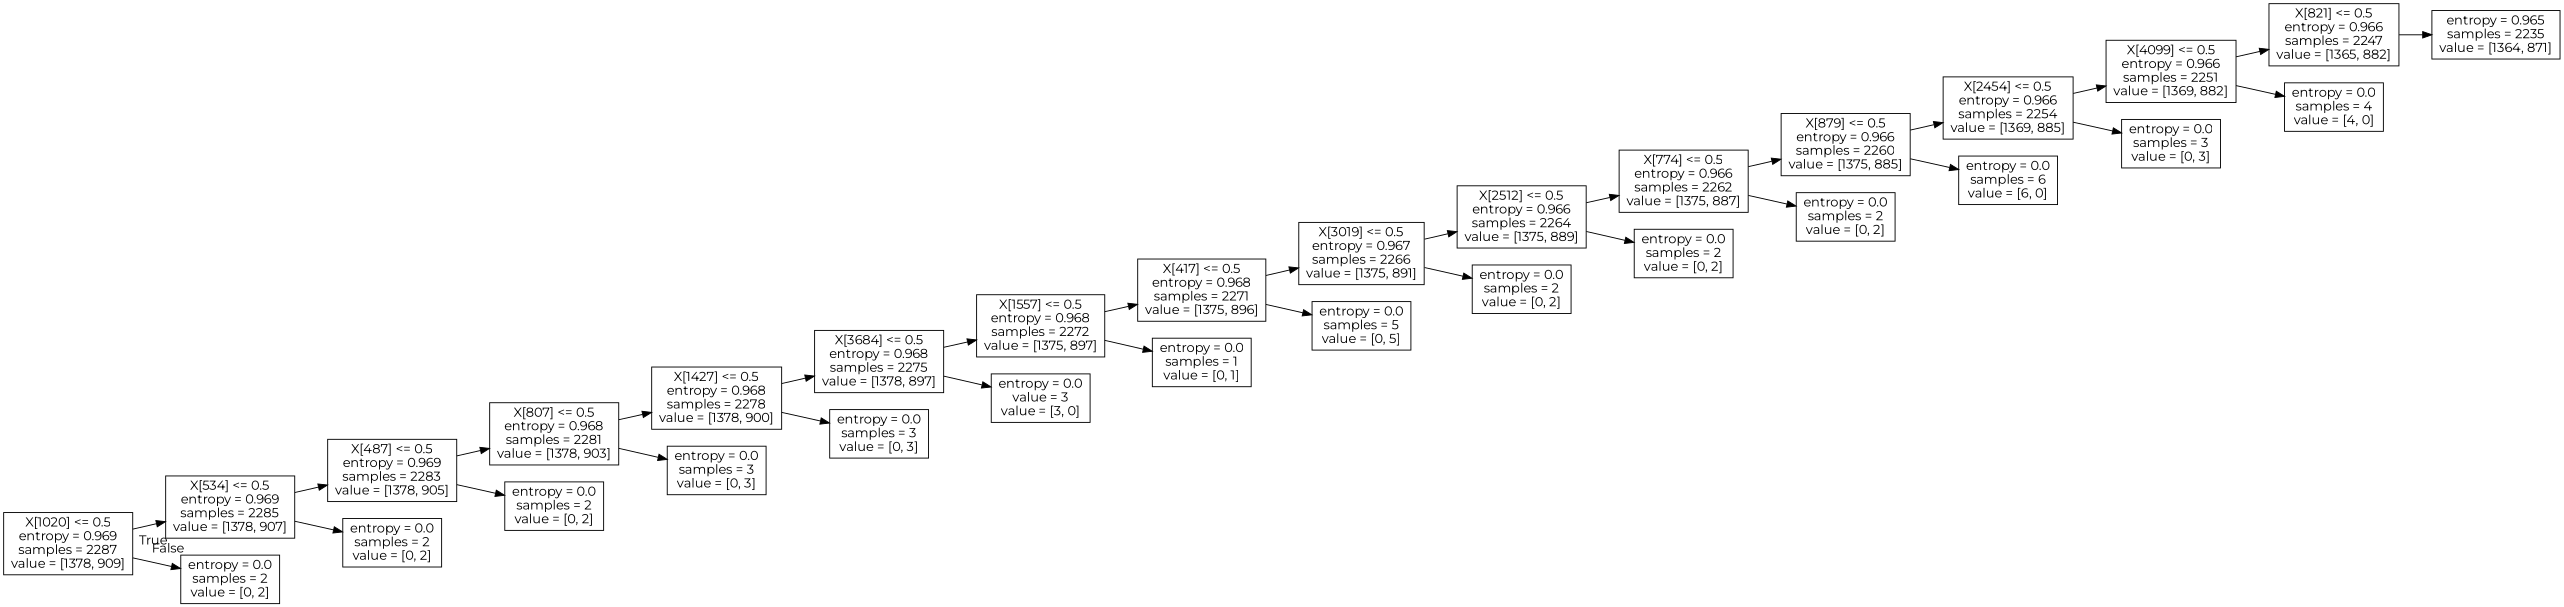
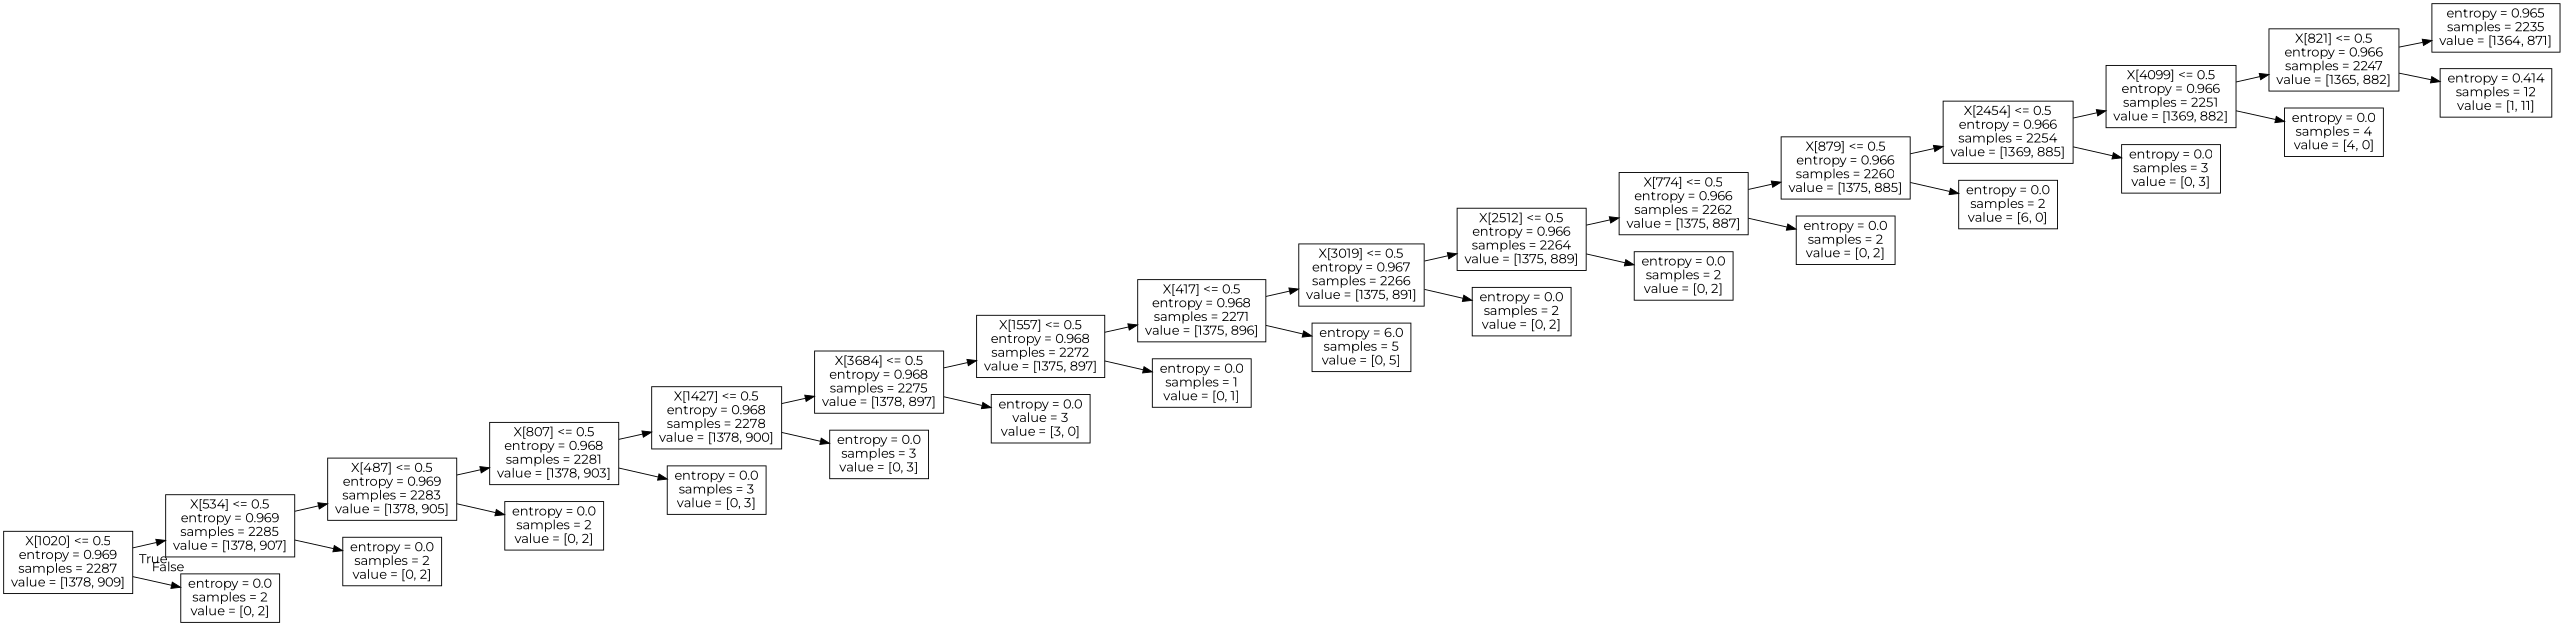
  digraph {
    fontname=Montserrat
    rankdir=LR
    node [fontname=Montserrat shape=box]
    edge [fontname=Montserrat]
    n1 [label="X[1020] <= 0.5\nentropy = 0.969\nsamples = 2287\nvalue = [1378, 909]"]
    n2 [label="X[534] <= 0.5\nentropy = 0.969\nsamples = 2285\nvalue = [1378, 907]"]
    n3 [label="entropy = 0.0\nsamples = 2\nvalue = [0, 2]"]
    n4 [label="X[487] <= 0.5\nentropy = 0.969\nsamples = 2283\nvalue = [1378, 905]"]
    n5 [label="entropy = 0.0\nsamples = 2\nvalue = [0, 2]"]
    n6 [label="X[807] <= 0.5\nentropy = 0.968\nsamples = 2281\nvalue = [1378, 903]"]
    n7 [label="entropy = 0.0\nsamples = 2\nvalue = [0, 2]"]
    n8 [label="X[1427] <= 0.5\nentropy = 0.968\nsamples = 2278\nvalue = [1378, 900]"]
    n9 [label="entropy = 0.0\nsamples = 3\nvalue = [0, 3]"]
    n10 [label="X[3684] <= 0.5\nentropy = 0.968\nsamples = 2275\nvalue = [1378, 897]"]
    n11 [label="entropy = 0.0\nsamples = 3\nvalue = [0, 3]"]
    n12 [label="X[1557] <= 0.5\nentropy = 0.968\nsamples = 2272\nvalue = [1375, 897]"]
    n13 [label="entropy = 0.0\nvalue = 3\nvalue = [3, 0]"]
    n14 [label="X[417] <= 0.5\nentropy = 0.968\nsamples = 2271\nvalue = [1375, 896]"]
    n15 [label="entropy = 0.0\nsamples = 1\nvalue = [0, 1]"]
    n16 [label="X[3019] <= 0.5\nentropy = 0.967\nsamples = 2266\nvalue = [1375, 891]"]
-   n17 [label="entropy = 0.0\nsamples = 5\nvalue = [0, 5]"]
+   n17 [label="entropy = 6.0\nsamples = 5\nvalue = [0, 5]"]
    n18 [label="X[2512] <= 0.5\nentropy = 0.966\nsamples = 2264\nvalue = [1375, 889]"]
    n19 [label="entropy = 0.0\nsamples = 2\nvalue = [0, 2]"]
    n20 [label="X[774] <= 0.5\nentropy = 0.966\nsamples = 2262\nvalue = [1375, 887]"]
    n21 [label="entropy = 0.0\nsamples = 2\nvalue = [0, 2]"]
    n22 [label="X[879] <= 0.5\nentropy = 0.966\nsamples = 2260\nvalue = [1375, 885]"]
    n23 [label="entropy = 0.0\nsamples = 2\nvalue = [0, 2]"]
    n24 [label="X[2454] <= 0.5\nentropy = 0.966\nsamples = 2254\nvalue = [1369, 885]"]
-   n25 [label="entropy = 0.0\nsamples = 6\nvalue = [6, 0]"]
+   n25 [label="entropy = 0.0\nsamples = 2\nvalue = [6, 0]"]
    n26 [label="X[4099] <= 0.5\nentropy = 0.966\nsamples = 2251\nvalue = [1369, 882]"]
    n27 [label="entropy = 0.0\nsamples = 3\nvalue = [0, 3]"]
    n28 [label="X[821] <= 0.5\nentropy = 0.966\nsamples = 2247\nvalue = [1365, 882]"]
    n29 [label="entropy = 0.0\nsamples = 4\nvalue = [4, 0]"]
    n30 [label="entropy = 0.965\nsamples = 2235\nvalue = [1364, 871]"]
+   n31 [label="entropy = 0.414\nsamples = 12\nvalue = [1, 11]"]
    n1 -> n2 [headlabel=True labelangle=45 labeldistance=2.5]
    n1 -> n3 [headlabel=False labelangle=-45 labeldistance=2.5]
    n2 -> n4
    n2 -> n5
    n4 -> n6
    n4 -> n7
    n6 -> n8
    n6 -> n9
    n8 -> n10
    n8 -> n11
    n10 -> n12
    n10 -> n13
    n12 -> n14
    n12 -> n15
    n14 -> n16
    n14 -> n17
    n16 -> n18
    n16 -> n19
    n18 -> n20
    n18 -> n21
    n20 -> n22
    n20 -> n23
    n22 -> n24
    n22 -> n25
    n24 -> n26
    n24 -> n27
    n26 -> n28
    n26 -> n29
    n28 -> n30
+   n28 -> n31
  }
